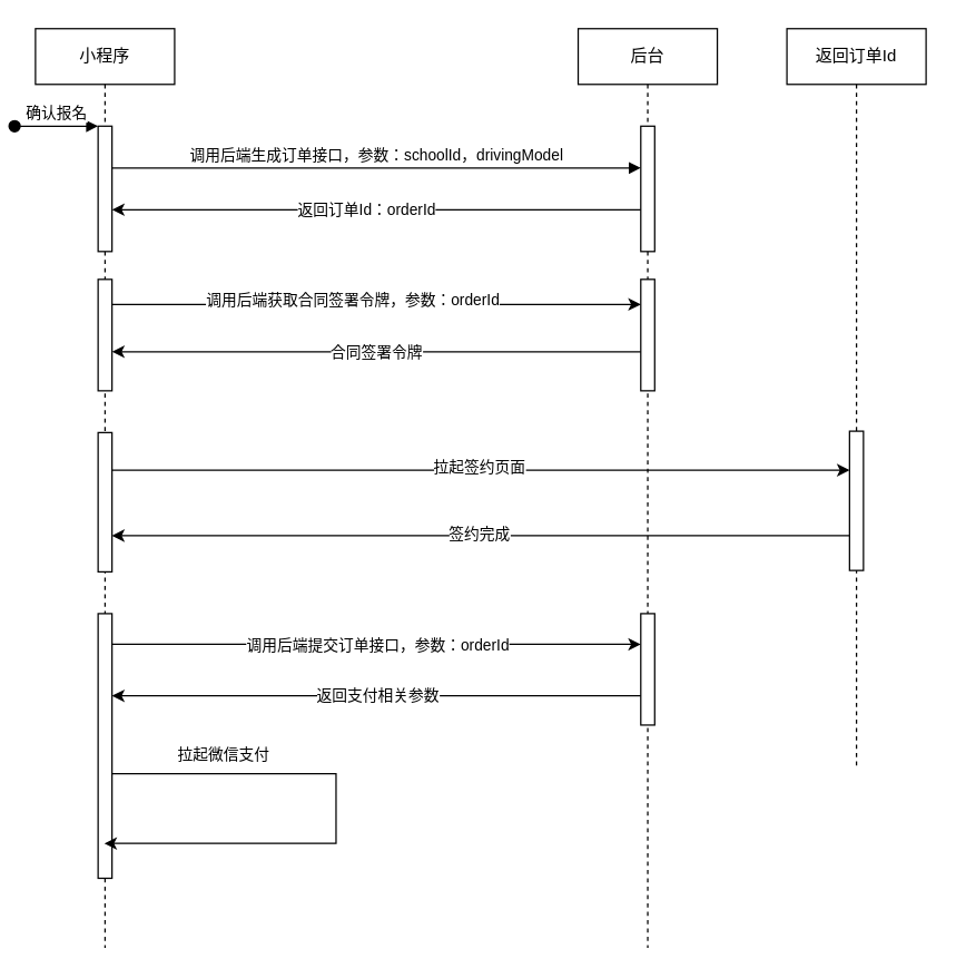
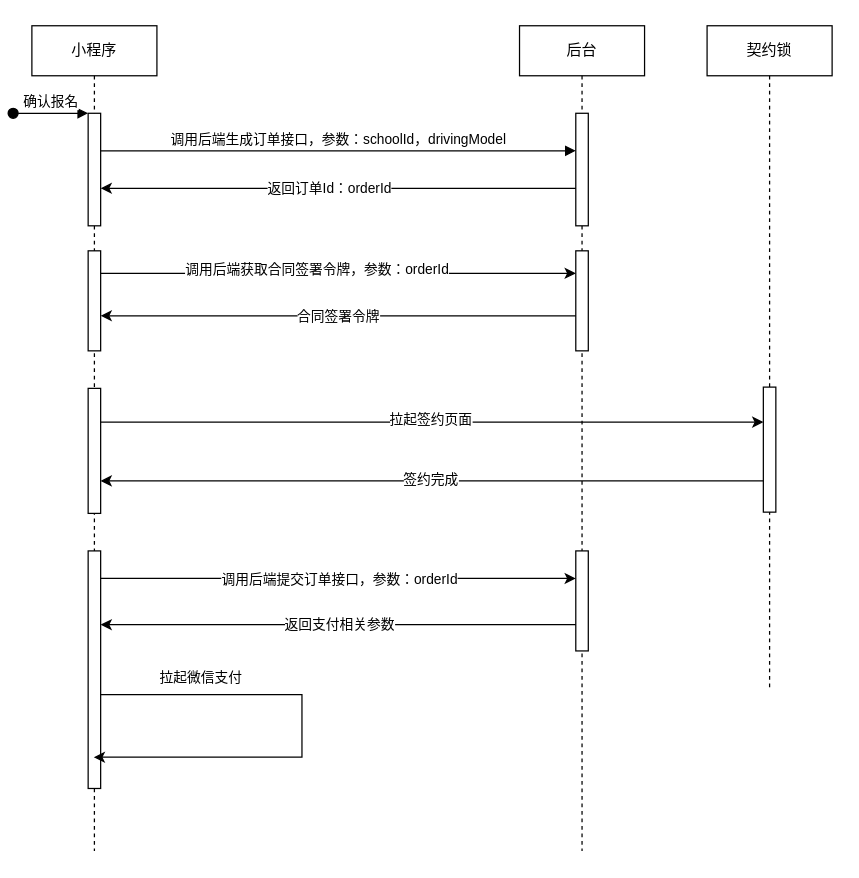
  <mxCell id="0" />
  <mxCell id="1" parent="0" />
  <mxCell id="2" value="小程序" style="shape=umlLifeline;perimeter=lifelinePerimeter;whiteSpace=wrap;html=1;container=0;dropTarget=0;collapsible=0;recursiveResize=0;outlineConnect=0;portConstraint=eastwest;newEdgeStyle={&quot;edgeStyle&quot;:&quot;elbowEdgeStyle&quot;,&quot;elbow&quot;:&quot;vertical&quot;,&quot;curved&quot;:0,&quot;rounded&quot;:0};" parent="1" vertex="1"><mxGeometry x="20" y="20" width="100" height="660" as="geometry" /></mxCell>
  <mxCell id="3" value="" style="html=1;points=[];perimeter=orthogonalPerimeter;outlineConnect=0;targetShapes=umlLifeline;portConstraint=eastwest;newEdgeStyle={&quot;edgeStyle&quot;:&quot;elbowEdgeStyle&quot;,&quot;elbow&quot;:&quot;vertical&quot;,&quot;curved&quot;:0,&quot;rounded&quot;:0};" parent="2" vertex="1"><mxGeometry x="45" y="70" width="10" height="90" as="geometry" /></mxCell>
  <mxCell id="4" value="确认报名" style="html=1;verticalAlign=bottom;startArrow=oval;endArrow=block;startSize=8;edgeStyle=elbowEdgeStyle;elbow=vertical;curved=0;rounded=0;" parent="2" target="3" edge="1"><mxGeometry relative="1" as="geometry"><mxPoint x="-15" y="70" as="sourcePoint" /></mxGeometry></mxCell>
  <mxCell id="5" value="" style="html=1;points=[];perimeter=orthogonalPerimeter;outlineConnect=0;targetShapes=umlLifeline;portConstraint=eastwest;newEdgeStyle={&quot;edgeStyle&quot;:&quot;elbowEdgeStyle&quot;,&quot;elbow&quot;:&quot;vertical&quot;,&quot;curved&quot;:0,&quot;rounded&quot;:0};" vertex="1" parent="2"><mxGeometry x="45" y="290" width="10" height="100" as="geometry" /></mxCell>
  <mxCell id="6" value="" style="html=1;points=[];perimeter=orthogonalPerimeter;outlineConnect=0;targetShapes=umlLifeline;portConstraint=eastwest;newEdgeStyle={&quot;edgeStyle&quot;:&quot;elbowEdgeStyle&quot;,&quot;elbow&quot;:&quot;vertical&quot;,&quot;curved&quot;:0,&quot;rounded&quot;:0};" vertex="1" parent="2"><mxGeometry x="45" y="180" width="10" height="80" as="geometry" /></mxCell>
  <mxCell id="7" value="后台" style="shape=umlLifeline;perimeter=lifelinePerimeter;whiteSpace=wrap;html=1;container=0;dropTarget=0;collapsible=0;recursiveResize=0;outlineConnect=0;portConstraint=eastwest;newEdgeStyle={&quot;edgeStyle&quot;:&quot;elbowEdgeStyle&quot;,&quot;elbow&quot;:&quot;vertical&quot;,&quot;curved&quot;:0,&quot;rounded&quot;:0};" parent="1" vertex="1"><mxGeometry x="410" y="20" width="100" height="660" as="geometry" /></mxCell>
  <mxCell id="8" value="" style="html=1;points=[];perimeter=orthogonalPerimeter;outlineConnect=0;targetShapes=umlLifeline;portConstraint=eastwest;newEdgeStyle={&quot;edgeStyle&quot;:&quot;elbowEdgeStyle&quot;,&quot;elbow&quot;:&quot;vertical&quot;,&quot;curved&quot;:0,&quot;rounded&quot;:0};" parent="7" vertex="1"><mxGeometry x="45" y="70" width="10" height="90" as="geometry" /></mxCell>
  <mxCell id="9" value="" style="html=1;points=[];perimeter=orthogonalPerimeter;outlineConnect=0;targetShapes=umlLifeline;portConstraint=eastwest;newEdgeStyle={&quot;edgeStyle&quot;:&quot;elbowEdgeStyle&quot;,&quot;elbow&quot;:&quot;vertical&quot;,&quot;curved&quot;:0,&quot;rounded&quot;:0};" vertex="1" parent="7"><mxGeometry x="45" y="420" width="10" height="80" as="geometry" /></mxCell>
  <mxCell id="10" value="" style="html=1;points=[];perimeter=orthogonalPerimeter;outlineConnect=0;targetShapes=umlLifeline;portConstraint=eastwest;newEdgeStyle={&quot;edgeStyle&quot;:&quot;elbowEdgeStyle&quot;,&quot;elbow&quot;:&quot;vertical&quot;,&quot;curved&quot;:0,&quot;rounded&quot;:0};" vertex="1" parent="7"><mxGeometry x="45" y="180" width="10" height="80" as="geometry" /></mxCell>
  <mxCell id="11" value="调用后端生成订单接口，参数：schoolId，drivingModel" style="html=1;verticalAlign=bottom;endArrow=block;edgeStyle=elbowEdgeStyle;elbow=vertical;curved=0;rounded=0;" parent="1" source="3" target="8" edge="1"><mxGeometry relative="1" as="geometry"><mxPoint x="-5" y="120" as="sourcePoint" /><Array as="points"><mxPoint x="140" y="120" /></Array><mxPoint x="440" y="120" as="targetPoint" /></mxGeometry></mxCell>
  <mxCell id="12" value="" style="endArrow=classic;html=1;rounded=0;" edge="1" parent="1" target="3"><mxGeometry width="50" height="50" relative="1" as="geometry"><mxPoint x="455" y="150" as="sourcePoint" /><mxPoint x="100" y="150" as="targetPoint" /></mxGeometry></mxCell>
  <mxCell id="13" value="返回订单Id：orderId" style="edgeLabel;html=1;align=center;verticalAlign=middle;resizable=0;points=[];" vertex="1" connectable="0" parent="12"><mxGeometry x="0.041" y="-1" relative="1" as="geometry"><mxPoint as="offset" /></mxGeometry></mxCell>
  <mxCell id="14" value="" style="endArrow=classic;html=1;rounded=0;" edge="1" parent="1"><mxGeometry width="50" height="50" relative="1" as="geometry"><mxPoint x="75" y="218" as="sourcePoint" /><mxPoint x="455" y="218" as="targetPoint" /></mxGeometry></mxCell>
  <mxCell id="15" value="调用后端获取合同签署令牌，参数：orderId" style="edgeLabel;html=1;align=center;verticalAlign=middle;resizable=0;points=[];" vertex="1" connectable="0" parent="14"><mxGeometry x="-0.324" y="4" relative="1" as="geometry"><mxPoint x="44" as="offset" /></mxGeometry></mxCell>
- <mxCell id="16" value="返回订单Id" style="shape=umlLifeline;perimeter=lifelinePerimeter;whiteSpace=wrap;html=1;container=0;dropTarget=0;collapsible=0;recursiveResize=0;outlineConnect=0;portConstraint=eastwest;newEdgeStyle={&quot;edgeStyle&quot;:&quot;elbowEdgeStyle&quot;,&quot;elbow&quot;:&quot;vertical&quot;,&quot;curved&quot;:0,&quot;rounded&quot;:0};" vertex="1" parent="1"><mxGeometry x="560" y="20" width="100" height="530" as="geometry" /></mxCell>
+ <mxCell id="16" value="契约锁" style="shape=umlLifeline;perimeter=lifelinePerimeter;whiteSpace=wrap;html=1;container=0;dropTarget=0;collapsible=0;recursiveResize=0;outlineConnect=0;portConstraint=eastwest;newEdgeStyle={&quot;edgeStyle&quot;:&quot;elbowEdgeStyle&quot;,&quot;elbow&quot;:&quot;vertical&quot;,&quot;curved&quot;:0,&quot;rounded&quot;:0};" vertex="1" parent="1"><mxGeometry x="560" y="20" width="100" height="530" as="geometry" /></mxCell>
  <mxCell id="17" value="" style="html=1;points=[];perimeter=orthogonalPerimeter;outlineConnect=0;targetShapes=umlLifeline;portConstraint=eastwest;newEdgeStyle={&quot;edgeStyle&quot;:&quot;elbowEdgeStyle&quot;,&quot;elbow&quot;:&quot;vertical&quot;,&quot;curved&quot;:0,&quot;rounded&quot;:0};" vertex="1" parent="16"><mxGeometry x="45" y="289" width="10" height="100" as="geometry" /></mxCell>
  <mxCell id="18" value="" style="endArrow=classic;html=1;rounded=0;" edge="1" parent="1"><mxGeometry width="50" height="50" relative="1" as="geometry"><mxPoint x="455" y="252" as="sourcePoint" /><mxPoint x="75" y="252" as="targetPoint" /></mxGeometry></mxCell>
  <mxCell id="19" value="合同签署令牌" style="edgeLabel;html=1;align=center;verticalAlign=middle;resizable=0;points=[];" vertex="1" connectable="0" parent="18"><mxGeometry x="0.004" relative="1" as="geometry"><mxPoint as="offset" /></mxGeometry></mxCell>
  <mxCell id="20" value="" style="endArrow=classic;html=1;rounded=0;" edge="1" parent="1"><mxGeometry width="50" height="50" relative="1" as="geometry"><mxPoint x="75" y="337" as="sourcePoint" /><mxPoint x="605" y="337" as="targetPoint" /></mxGeometry></mxCell>
  <mxCell id="21" value="拉起签约页面" style="edgeLabel;html=1;align=center;verticalAlign=middle;resizable=0;points=[];" vertex="1" connectable="0" parent="20"><mxGeometry x="-0.172" y="3" relative="1" as="geometry"><mxPoint x="44" as="offset" /></mxGeometry></mxCell>
  <mxCell id="22" value="" style="endArrow=classic;html=1;rounded=0;" edge="1" parent="1"><mxGeometry width="50" height="50" relative="1" as="geometry"><mxPoint x="605" y="384" as="sourcePoint" /><mxPoint x="75" y="384" as="targetPoint" /></mxGeometry></mxCell>
  <mxCell id="23" value="签约完成" style="edgeLabel;html=1;align=center;verticalAlign=middle;resizable=0;points=[];" vertex="1" connectable="0" parent="22"><mxGeometry x="0.006" y="-2" relative="1" as="geometry"><mxPoint as="offset" /></mxGeometry></mxCell>
  <mxCell id="24" value="" style="html=1;points=[];perimeter=orthogonalPerimeter;outlineConnect=0;targetShapes=umlLifeline;portConstraint=eastwest;newEdgeStyle={&quot;edgeStyle&quot;:&quot;elbowEdgeStyle&quot;,&quot;elbow&quot;:&quot;vertical&quot;,&quot;curved&quot;:0,&quot;rounded&quot;:0};" vertex="1" parent="1"><mxGeometry x="65" y="440" width="10" height="190" as="geometry" /></mxCell>
  <mxCell id="25" value="" style="endArrow=classic;html=1;rounded=0;" edge="1" parent="1"><mxGeometry width="50" height="50" relative="1" as="geometry"><mxPoint x="75" y="462" as="sourcePoint" /><mxPoint x="455" y="462" as="targetPoint" /></mxGeometry></mxCell>
  <mxCell id="26" value="调用后端提交订单接口，参数：orderId" style="edgeLabel;html=1;align=center;verticalAlign=middle;resizable=0;points=[];" vertex="1" connectable="0" parent="25"><mxGeometry x="0.002" relative="1" as="geometry"><mxPoint as="offset" /></mxGeometry></mxCell>
  <mxCell id="27" value="" style="endArrow=classic;html=1;rounded=0;" edge="1" parent="1"><mxGeometry width="50" height="50" relative="1" as="geometry"><mxPoint x="455" y="499" as="sourcePoint" /><mxPoint x="75" y="499" as="targetPoint" /></mxGeometry></mxCell>
  <mxCell id="28" value="返回支付相关参数" style="edgeLabel;html=1;align=center;verticalAlign=middle;resizable=0;points=[];" vertex="1" connectable="0" parent="27"><mxGeometry x="-0.002" y="-1" relative="1" as="geometry"><mxPoint as="offset" /></mxGeometry></mxCell>
  <mxCell id="29" value="" style="endArrow=classic;html=1;rounded=0;exitX=1;exitY=0.579;exitDx=0;exitDy=0;exitPerimeter=0;" edge="1" parent="1"><mxGeometry width="50" height="50" relative="1" as="geometry"><mxPoint x="75" y="555.01" as="sourcePoint" /><mxPoint x="69.5" y="605" as="targetPoint" /><Array as="points"><mxPoint x="236" y="555" /><mxPoint x="236" y="605" /></Array></mxGeometry></mxCell>
  <mxCell id="30" value="拉起微信支付" style="edgeLabel;html=1;align=center;verticalAlign=middle;resizable=0;points=[];" vertex="1" connectable="0" parent="29"><mxGeometry x="-0.578" relative="1" as="geometry"><mxPoint y="-15" as="offset" /></mxGeometry></mxCell>
